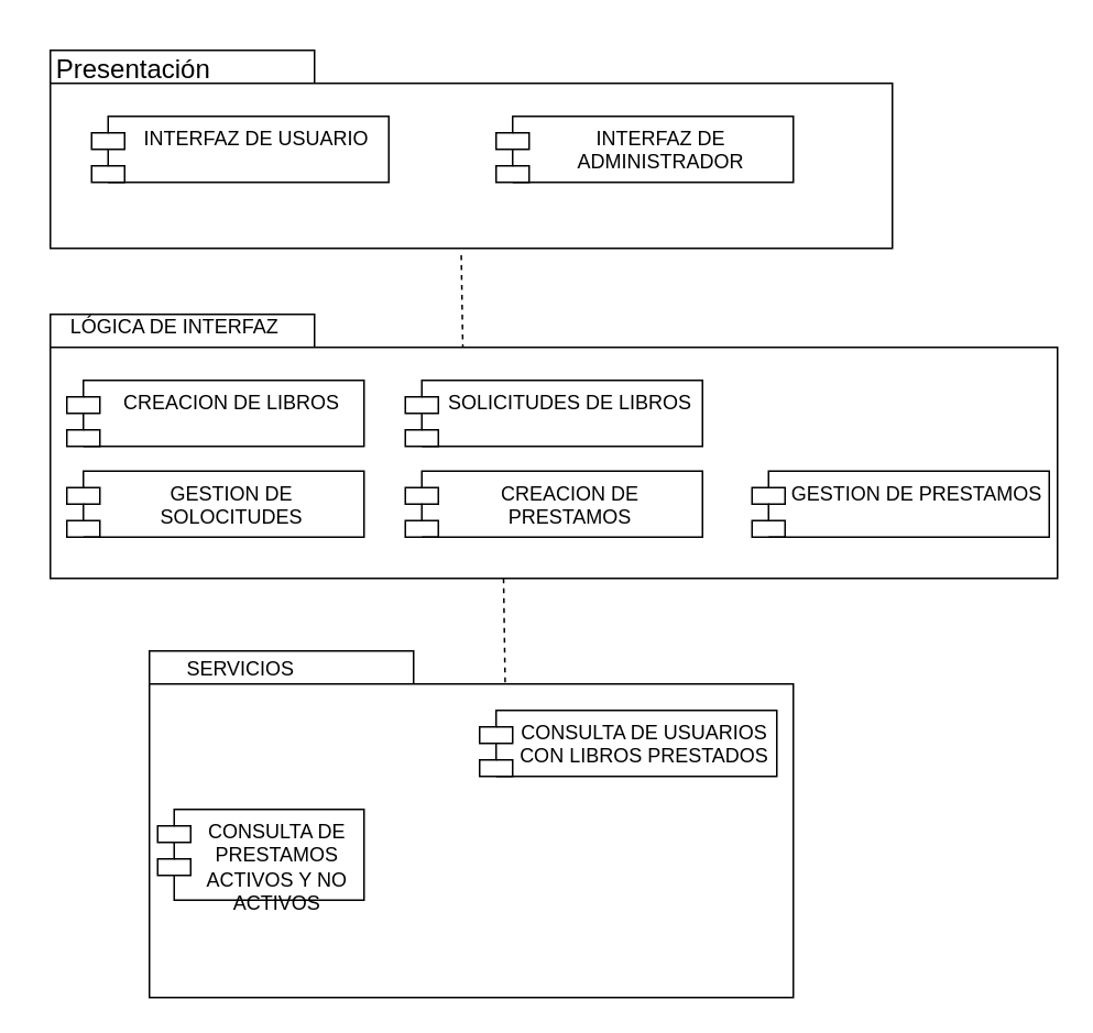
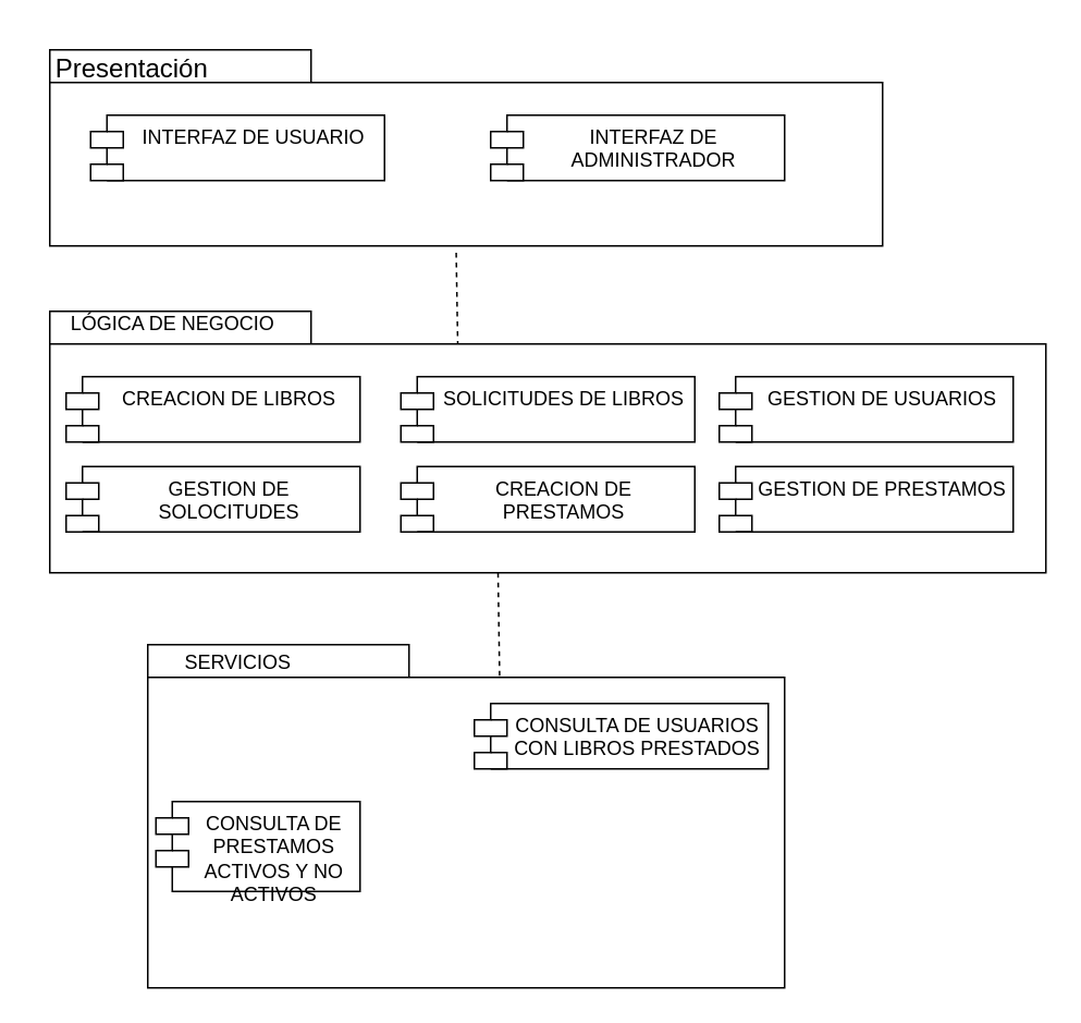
  <mxCell id="0" />
  <mxCell id="1" parent="0" />
  <mxCell id="2" value="" style="shape=folder;fontStyle=1;spacingTop=10;tabWidth=160;tabHeight=20;tabPosition=left;html=1;whiteSpace=wrap;" vertex="1" parent="1"><mxGeometry x="30" y="30" width="510" height="120" as="geometry" /></mxCell>
  <mxCell id="3" value="&lt;p style=&quot;line-height: 1px; margin-bottom: 0cm; background: transparent; font-size: medium; text-align: start; text-wrap: wrap;&quot;&gt;Presentación&lt;/p&gt;" style="text;html=1;align=center;verticalAlign=middle;resizable=0;points=[];autosize=1;strokeColor=none;fillColor=none;" vertex="1" parent="1"><mxGeometry x="20" width="120" height="30" as="geometry" y="20" /></mxCell>
  <mxCell id="4" value="INTERFAZ DE USUARIO" style="shape=module;align=left;spacingLeft=20;align=center;verticalAlign=top;whiteSpace=wrap;html=1;" vertex="1" parent="1"><mxGeometry x="55" y="70" width="180" height="40" as="geometry" /></mxCell>
  <mxCell id="5" value="INTERFAZ DE ADMINISTRADOR" style="shape=module;align=left;spacingLeft=20;align=center;verticalAlign=top;whiteSpace=wrap;html=1;" vertex="1" parent="1"><mxGeometry x="300" y="70" width="180" height="40" as="geometry" /></mxCell>
  <mxCell id="6" value="" style="endArrow=none;endSize=12;dashed=1;html=1;rounded=0;exitX=0.488;exitY=1.035;exitDx=0;exitDy=0;exitPerimeter=0;endFill=0;" edge="1" parent="1" source="2"><mxGeometry width="160" relative="1" as="geometry"><mxPoint x="120" y="220" as="sourcePoint" /><mxPoint x="280" y="220" as="targetPoint" /></mxGeometry></mxCell>
  <mxCell id="7" value="&lt;span style=&quot;color: rgba(0, 0, 0, 0); font-family: monospace; font-size: 0px; font-weight: 400; text-align: start; text-wrap: nowrap;&quot;&gt;%3CmxGraphModel%3E%3Croot%3E%3CmxCell%20id%3D%220%22%2F%3E%3CmxCell%20id%3D%221%22%20parent%3D%220%22%2F%3E%3CmxCell%20id%3D%222%22%20value%3D%22INTERFAZ%20DE%20USUARIO%22%20style%3D%22shape%3Dmodule%3Balign%3Dleft%3BspacingLeft%3D20%3Balign%3Dcenter%3BverticalAlign%3Dtop%3BwhiteSpace%3Dwrap%3Bhtml%3D1%3B%22%20vertex%3D%221%22%20parent%3D%221%22%3E%3CmxGeometry%20x%3D%2240%22%20y%3D%2250%22%20width%3D%22180%22%20height%3D%2240%22%20as%3D%22geometry%22%2F%3E%3C%2FmxCell%3E%3C%2Froot%3E%3C%2FmxGraphModel%3E&lt;/span&gt;" style="shape=folder;fontStyle=1;spacingTop=10;tabWidth=160;tabHeight=20;tabPosition=left;html=1;whiteSpace=wrap;" vertex="1" parent="1"><mxGeometry x="30" y="190" width="610" height="160" as="geometry" /></mxCell>
- <mxCell id="8" value="&lt;p style=&quot;line-height: 100%; margin-bottom: 0cm&quot;&gt;&#10;LÓGICA DE INTERFAZ &#10;&lt;/p&gt;&#10;&#10;" style="text;html=1;align=center;verticalAlign=middle;resizable=0;points=[];autosize=1;strokeColor=none;fillColor=none;" vertex="1" parent="1"><mxGeometry x="30" y="160" width="150" height="80" as="geometry" /></mxCell>
+ <mxCell id="8" value="&lt;p style=&quot;line-height: 100%; margin-bottom: 0cm&quot;&gt;&#10;LÓGICA DE NEGOCIO &#10;&lt;/p&gt;&#10;&#10;" style="text;html=1;align=center;verticalAlign=middle;resizable=0;points=[];autosize=1;strokeColor=none;fillColor=none;" vertex="1" parent="1"><mxGeometry x="30" y="160" width="150" height="80" as="geometry" /></mxCell>
  <mxCell id="9" value="CREACION DE LIBROS" style="shape=module;align=left;spacingLeft=20;align=center;verticalAlign=top;whiteSpace=wrap;html=1;" vertex="1" parent="1"><mxGeometry x="40" y="230" width="180" height="40" as="geometry" /></mxCell>
  <mxCell id="10" value="SOLICITUDES DE LIBROS" style="shape=module;align=left;spacingLeft=20;align=center;verticalAlign=top;whiteSpace=wrap;html=1;" vertex="1" parent="1"><mxGeometry x="245" y="230" width="180" height="40" as="geometry" /></mxCell>
+ <mxCell id="11" value="GESTION DE USUARIOS" style="shape=module;align=left;spacingLeft=20;align=center;verticalAlign=top;whiteSpace=wrap;html=1;" vertex="1" parent="1"><mxGeometry x="440" y="230" width="180" height="40" as="geometry" /></mxCell>
  <mxCell id="12" value="GESTION DE SOLOCITUDES" style="shape=module;align=left;spacingLeft=20;align=center;verticalAlign=top;whiteSpace=wrap;html=1;" vertex="1" parent="1"><mxGeometry x="40" y="285" width="180" height="40" as="geometry" /></mxCell>
  <mxCell id="13" value="CREACION DE PRESTAMOS" style="shape=module;align=left;spacingLeft=20;align=center;verticalAlign=top;whiteSpace=wrap;html=1;" vertex="1" parent="1"><mxGeometry x="245" y="285" width="180" height="40" as="geometry" /></mxCell>
- <mxCell id="14" value="GESTION DE PRESTAMOS" style="shape=module;align=left;spacingLeft=20;align=center;verticalAlign=top;whiteSpace=wrap;html=1;" vertex="1" parent="1"><mxGeometry x="455" y="285" width="180" height="40" as="geometry" /></mxCell>
+ <mxCell id="14" value="GESTION DE PRESTAMOS" style="shape=module;align=left;spacingLeft=20;align=center;verticalAlign=top;whiteSpace=wrap;html=1;" vertex="1" parent="1"><mxGeometry x="440" y="285" width="180" height="40" as="geometry" /></mxCell>
  <mxCell id="15" value="&lt;span style=&quot;color: rgba(0, 0, 0, 0); font-family: monospace; font-size: 0px; font-weight: 400; text-align: start; text-wrap: nowrap;&quot;&gt;%3CmxGraphModel%3E%3Croot%3E%3CmxCell%20id%3D%220%22%2F%3E%3CmxCell%20id%3D%221%22%20parent%3D%220%22%2F%3E%3CmxCell%20id%3D%222%22%20value%3D%22INTERFAZ%20DE%20USUARIO%22%20style%3D%22shape%3Dmodule%3Balign%3Dleft%3BspacingLeft%3D20%3Balign%3Dcenter%3BverticalAlign%3Dtop%3BwhiteSpace%3Dwrap%3Bhtml%3D1%3B%22%20vertex%3D%221%22%20parent%3D%221%22%3E%3CmxGeometry%20x%3D%2240%22%20y%3D%2250%22%20width%3D%22180%22%20height%3D%2240%22%20as%3D%22geometry%22%2F%3E%3C%2FmxCell%3E%3C%2Froot%3E%3C%2FmxGraphModel%3E&lt;/span&gt;" style="shape=folder;fontStyle=1;spacingTop=10;tabWidth=160;tabHeight=20;tabPosition=left;html=1;whiteSpace=wrap;" vertex="1" parent="1"><mxGeometry x="90" y="394" width="390" height="210" as="geometry" /></mxCell>
  <mxCell id="16" value="" style="endArrow=none;endSize=12;dashed=1;html=1;rounded=0;exitX=0.488;exitY=1.035;exitDx=0;exitDy=0;exitPerimeter=0;endFill=0;" edge="1" parent="1"><mxGeometry width="160" relative="1" as="geometry"><mxPoint x="304.5" y="350" as="sourcePoint" /><mxPoint x="305.5" y="416" as="targetPoint" /></mxGeometry></mxCell>
  <mxCell id="17" value="SERVICIOS" style="text;html=1;align=center;verticalAlign=middle;resizable=0;points=[];autosize=1;strokeColor=none;fillColor=none;" vertex="1" parent="1"><mxGeometry x="100" y="390" width="90" height="30" as="geometry" /></mxCell>
  <mxCell id="18" value="CONSULTA DE USUARIOS CON LIBROS PRESTADOS" style="shape=module;align=left;spacingLeft=20;align=center;verticalAlign=top;whiteSpace=wrap;html=1;" vertex="1" parent="1"><mxGeometry x="290" y="430" width="180" height="40" as="geometry" /></mxCell>
  <mxCell id="19" value="CONSULTA DE PRESTAMOS ACTIVOS Y NO ACTIVOS" style="shape=module;align=left;spacingLeft=20;align=center;verticalAlign=top;whiteSpace=wrap;html=1;" vertex="1" parent="1"><mxGeometry x="95" y="490" width="125" height="55" as="geometry" /></mxCell>
